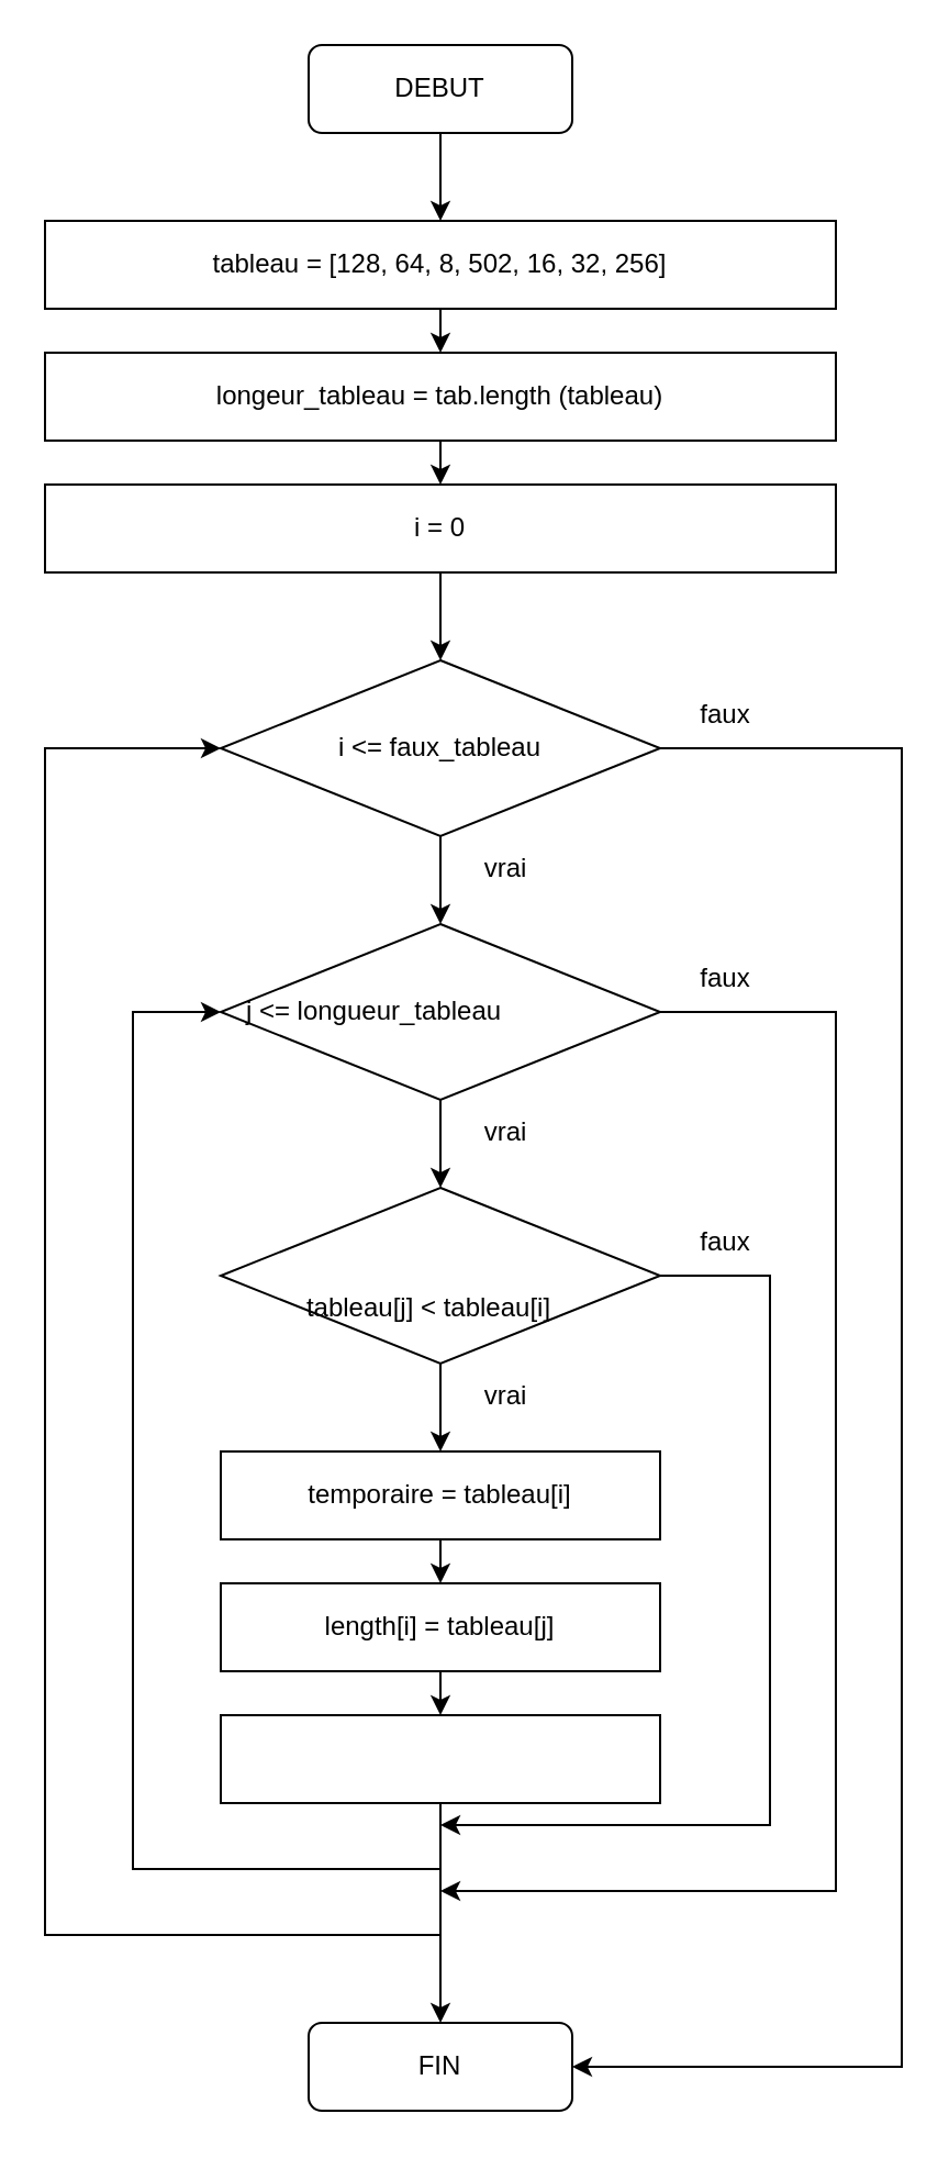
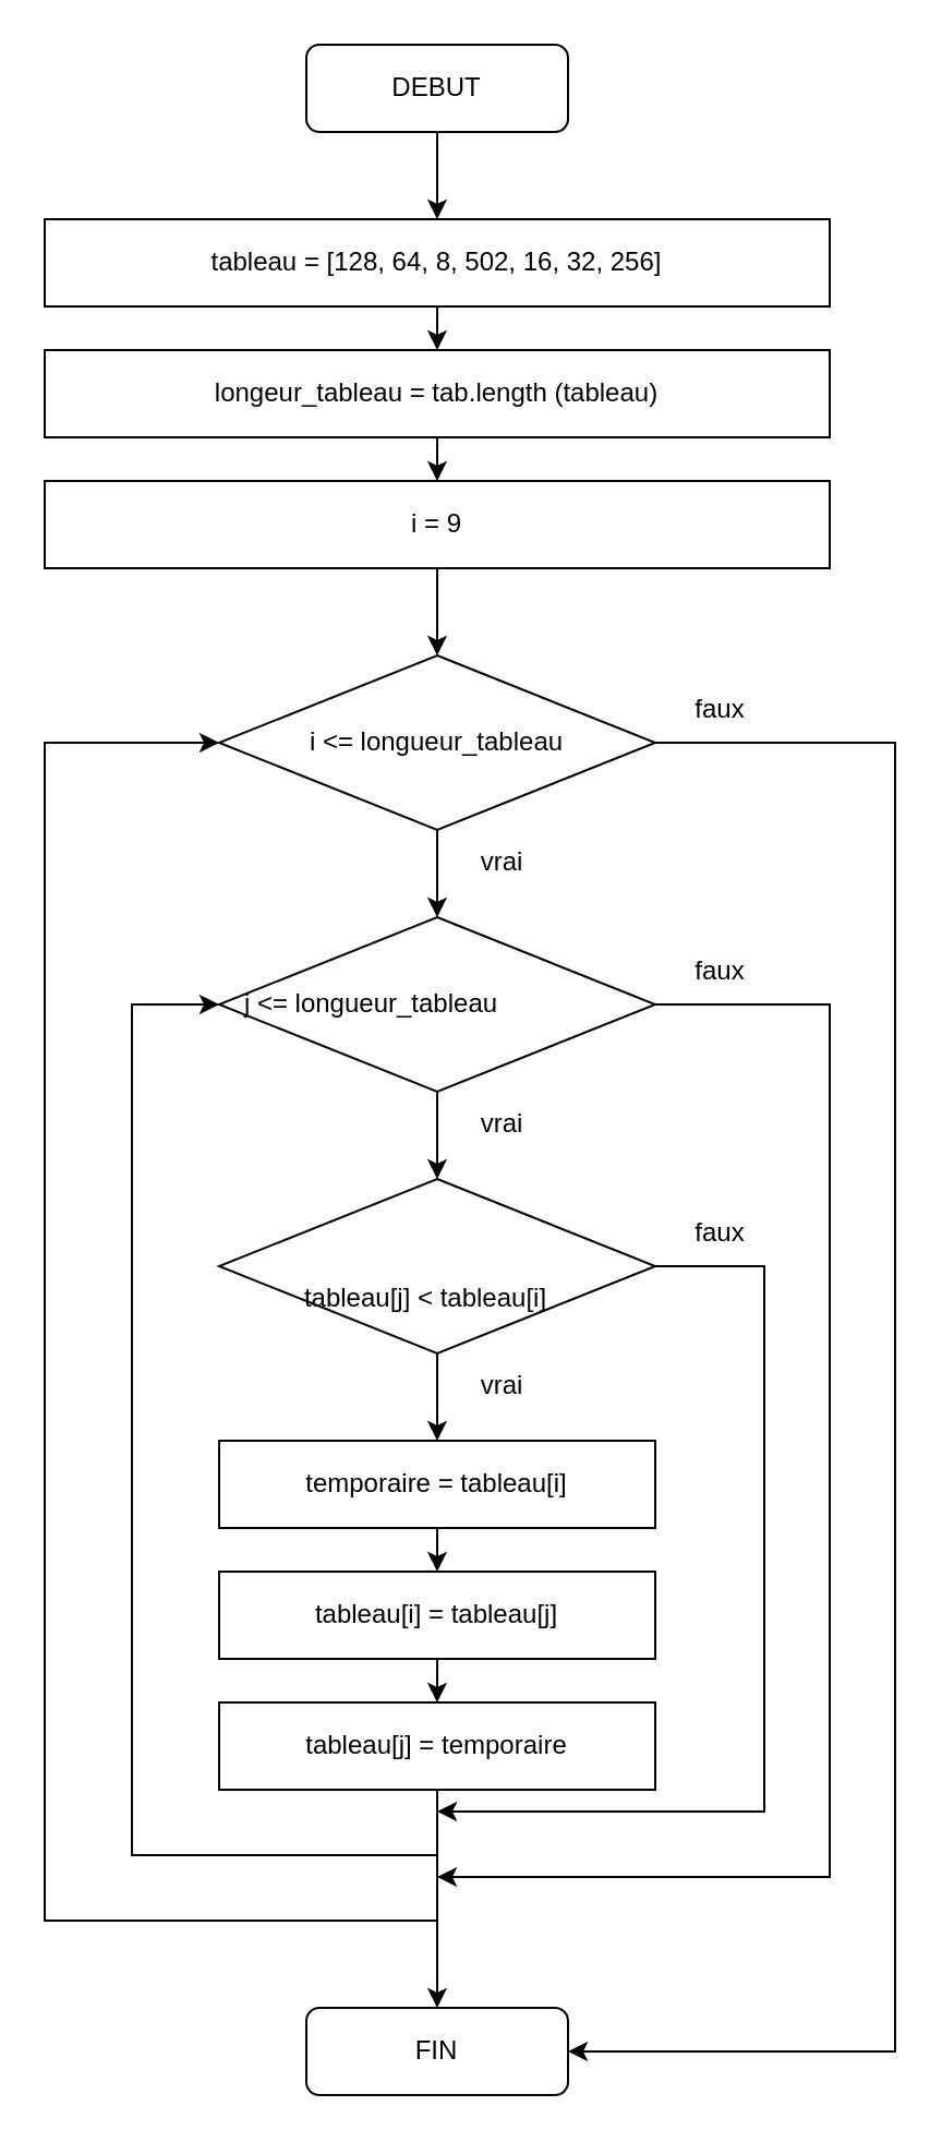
  <mxCell id="0" />
  <mxCell id="1" parent="0" />
  <mxCell id="2" value="" style="rounded=1;whiteSpace=wrap;html=1;fillColor=none;" parent="1" vertex="1"><mxGeometry x="140" y="20" width="120" height="40" as="geometry" /></mxCell>
  <mxCell id="3" value="DEBUT" style="text;html=1;strokeColor=none;fillColor=none;align=center;verticalAlign=middle;whiteSpace=wrap;rounded=0;" parent="1" vertex="1"><mxGeometry x="150" y="25" width="100" height="30" as="geometry" /></mxCell>
  <mxCell id="4" value="" style="rounded=0;whiteSpace=wrap;html=1;fillColor=none;" parent="1" vertex="1"><mxGeometry x="20" y="100" width="360" height="40" as="geometry" /></mxCell>
  <mxCell id="5" value="tableau = [128, 64, 8, 502, 16, 32, 256]" style="text;html=1;strokeColor=none;fillColor=none;align=center;verticalAlign=middle;whiteSpace=wrap;rounded=0;" parent="1" vertex="1"><mxGeometry x="30" y="105" width="340" height="30" as="geometry" /></mxCell>
  <mxCell id="6" value="" style="rounded=0;whiteSpace=wrap;html=1;fillColor=none;" parent="1" vertex="1"><mxGeometry x="20" y="160" width="360" height="40" as="geometry" /></mxCell>
  <mxCell id="7" value="longeur_tableau = tab.length (tableau)" style="text;html=1;strokeColor=none;fillColor=none;align=center;verticalAlign=middle;whiteSpace=wrap;rounded=0;" parent="1" vertex="1"><mxGeometry x="30" y="165" width="340" height="30" as="geometry" /></mxCell>
  <mxCell id="8" style="edgeStyle=orthogonalEdgeStyle;rounded=0;orthogonalLoop=1;jettySize=auto;html=1;exitX=1;exitY=0.5;exitDx=0;exitDy=0;entryX=1;entryY=0.5;entryDx=0;entryDy=0;" parent="1" source="9" edge="1" target="24"><mxGeometry relative="1" as="geometry"><mxPoint x="200" y="890" as="targetPoint" /><Array as="points"><mxPoint x="410" y="340" /><mxPoint x="410" y="940" /></Array></mxGeometry></mxCell>
  <mxCell id="9" value="" style="rhombus;whiteSpace=wrap;html=1;fillColor=none;" parent="1" vertex="1"><mxGeometry x="100" y="300" width="200" height="80" as="geometry" /></mxCell>
  <mxCell id="10" value="" style="rounded=0;whiteSpace=wrap;html=1;fillColor=none;" parent="1" vertex="1"><mxGeometry x="20" y="220" width="360" height="40" as="geometry" /></mxCell>
- <mxCell id="11" value="i = 0" style="text;html=1;strokeColor=none;fillColor=none;align=center;verticalAlign=middle;whiteSpace=wrap;rounded=0;" parent="1" vertex="1"><mxGeometry x="30" y="225" width="340" height="30" as="geometry" /></mxCell>
- <mxCell id="12" value="i &amp;lt;=&amp;nbsp;faux_tableau" style="text;html=1;strokeColor=none;fillColor=none;align=center;verticalAlign=middle;whiteSpace=wrap;rounded=0;" parent="1" vertex="1"><mxGeometry x="140" y="325" width="120" height="30" as="geometry" /></mxCell>
+ <mxCell id="11" value="i = 9" style="text;html=1;strokeColor=none;fillColor=none;align=center;verticalAlign=middle;whiteSpace=wrap;rounded=0;" parent="1" vertex="1"><mxGeometry x="30" y="225" width="340" height="30" as="geometry" /></mxCell>
+ <mxCell id="12" value="i &amp;lt;=&amp;nbsp;longueur_tableau" style="text;html=1;strokeColor=none;fillColor=none;align=center;verticalAlign=middle;whiteSpace=wrap;rounded=0;" parent="1" vertex="1"><mxGeometry x="140" y="325" width="120" height="30" as="geometry" /></mxCell>
  <mxCell id="13" value="" style="rhombus;whiteSpace=wrap;html=1;fillColor=none;" parent="1" vertex="1"><mxGeometry x="100" y="420" width="200" height="80" as="geometry" /></mxCell>
  <mxCell id="14" value="j &amp;lt;=&amp;nbsp;longueur_tableau" style="text;html=1;strokeColor=none;fillColor=none;align=center;verticalAlign=middle;whiteSpace=wrap;rounded=0;" parent="1" vertex="1"><mxGeometry x="110" y="445" width="120" height="30" as="geometry" /></mxCell>
  <mxCell id="15" style="edgeStyle=orthogonalEdgeStyle;rounded=0;orthogonalLoop=1;jettySize=auto;html=1;exitX=1;exitY=0.5;exitDx=0;exitDy=0;" parent="1" source="16" edge="1"><mxGeometry relative="1" as="geometry"><mxPoint x="200" y="830" as="targetPoint" /><Array as="points"><mxPoint x="350" y="580" /><mxPoint x="350" y="830" /></Array></mxGeometry></mxCell>
  <mxCell id="16" value="" style="rhombus;whiteSpace=wrap;html=1;fillColor=none;" parent="1" vertex="1"><mxGeometry x="100" y="540" width="200" height="80" as="geometry" /></mxCell>
  <mxCell id="17" value="tableau[j] &amp;lt; tableau[i]" style="text;html=1;strokeColor=none;fillColor=none;align=center;verticalAlign=middle;whiteSpace=wrap;rounded=0;" parent="1" vertex="1"><mxGeometry x="135" y="580" width="120" height="30" as="geometry" /></mxCell>
  <mxCell id="18" value="" style="rounded=0;whiteSpace=wrap;html=1;fillColor=none;" parent="1" vertex="1"><mxGeometry x="100" y="660" width="200" height="40" as="geometry" /></mxCell>
  <mxCell id="19" value="temporaire = tableau[i]" style="text;html=1;strokeColor=none;fillColor=none;align=center;verticalAlign=middle;whiteSpace=wrap;rounded=0;" parent="1" vertex="1"><mxGeometry x="110" y="665" width="180" height="30" as="geometry" /></mxCell>
  <mxCell id="20" value="" style="rounded=0;whiteSpace=wrap;html=1;fillColor=none;" parent="1" vertex="1"><mxGeometry x="100" y="720" width="200" height="40" as="geometry" /></mxCell>
- <mxCell id="21" value="length[i] = tableau[j]" style="text;html=1;strokeColor=none;fillColor=none;align=center;verticalAlign=middle;whiteSpace=wrap;rounded=0;" parent="1" vertex="1"><mxGeometry x="110" y="725" width="180" height="30" as="geometry" /></mxCell>
+ <mxCell id="21" value="tableau[i] = tableau[j]" style="text;html=1;strokeColor=none;fillColor=none;align=center;verticalAlign=middle;whiteSpace=wrap;rounded=0;" parent="1" vertex="1"><mxGeometry x="110" y="725" width="180" height="30" as="geometry" /></mxCell>
  <mxCell id="22" value="" style="rounded=0;whiteSpace=wrap;html=1;fillColor=none;" parent="1" vertex="1"><mxGeometry x="100" y="780" width="200" height="40" as="geometry" /></mxCell>
+ <mxCell id="23" value="tableau[j] = temporaire" style="text;html=1;strokeColor=none;fillColor=none;align=center;verticalAlign=middle;whiteSpace=wrap;rounded=0;" parent="1" vertex="1"><mxGeometry x="110" y="785" width="180" height="30" as="geometry" /></mxCell>
  <mxCell id="24" value="" style="rounded=1;whiteSpace=wrap;html=1;fillColor=none;" parent="1" vertex="1"><mxGeometry x="140" y="920" width="120" height="40" as="geometry" /></mxCell>
  <mxCell id="25" value="FIN" style="text;html=1;strokeColor=none;fillColor=none;align=center;verticalAlign=middle;whiteSpace=wrap;rounded=0;" parent="1" vertex="1"><mxGeometry x="170" y="925" width="60" height="30" as="geometry" /></mxCell>
  <mxCell id="26" value="" style="endArrow=classic;html=1;rounded=0;exitX=0.5;exitY=1;exitDx=0;exitDy=0;entryX=0.5;entryY=0;entryDx=0;entryDy=0;" parent="1" source="4" target="6" edge="1"><mxGeometry width="50" height="50" relative="1" as="geometry"><mxPoint x="170" y="180" as="sourcePoint" /><mxPoint x="220" y="130" as="targetPoint" /></mxGeometry></mxCell>
  <mxCell id="27" value="" style="endArrow=classic;html=1;rounded=0;entryX=0.5;entryY=0;entryDx=0;entryDy=0;exitX=0.5;exitY=1;exitDx=0;exitDy=0;" parent="1" source="6" target="10" edge="1"><mxGeometry width="50" height="50" relative="1" as="geometry"><mxPoint x="170" y="250" as="sourcePoint" /><mxPoint x="220" y="200" as="targetPoint" /></mxGeometry></mxCell>
  <mxCell id="28" value="" style="endArrow=classic;html=1;rounded=0;exitX=0.5;exitY=1;exitDx=0;exitDy=0;entryX=0.5;entryY=0;entryDx=0;entryDy=0;" parent="1" source="10" target="9" edge="1"><mxGeometry width="50" height="50" relative="1" as="geometry"><mxPoint x="170" y="250" as="sourcePoint" /><mxPoint x="220" y="200" as="targetPoint" /></mxGeometry></mxCell>
  <mxCell id="29" value="" style="endArrow=classic;html=1;rounded=0;exitX=0.5;exitY=1;exitDx=0;exitDy=0;entryX=0.5;entryY=0;entryDx=0;entryDy=0;" parent="1" source="9" target="13" edge="1"><mxGeometry width="50" height="50" relative="1" as="geometry"><mxPoint x="190" y="390" as="sourcePoint" /><mxPoint x="220" y="330" as="targetPoint" /></mxGeometry></mxCell>
  <mxCell id="30" value="" style="endArrow=classic;html=1;rounded=0;exitX=0.5;exitY=1;exitDx=0;exitDy=0;entryX=0.5;entryY=0;entryDx=0;entryDy=0;" parent="1" source="13" target="16" edge="1"><mxGeometry width="50" height="50" relative="1" as="geometry"><mxPoint x="170" y="380" as="sourcePoint" /><mxPoint x="220" y="330" as="targetPoint" /></mxGeometry></mxCell>
  <mxCell id="31" value="" style="endArrow=classic;html=1;rounded=0;exitX=0.5;exitY=1;exitDx=0;exitDy=0;entryX=0.5;entryY=0;entryDx=0;entryDy=0;" parent="1" source="16" target="18" edge="1"><mxGeometry width="50" height="50" relative="1" as="geometry"><mxPoint x="170" y="510" as="sourcePoint" /><mxPoint x="220" y="460" as="targetPoint" /></mxGeometry></mxCell>
  <mxCell id="32" value="" style="endArrow=classic;html=1;rounded=0;exitX=0.5;exitY=1;exitDx=0;exitDy=0;entryX=0.5;entryY=0;entryDx=0;entryDy=0;" parent="1" source="18" target="20" edge="1"><mxGeometry width="50" height="50" relative="1" as="geometry"><mxPoint x="170" y="700" as="sourcePoint" /><mxPoint x="220" y="650" as="targetPoint" /></mxGeometry></mxCell>
  <mxCell id="33" value="" style="endArrow=classic;html=1;rounded=0;exitX=0.5;exitY=1;exitDx=0;exitDy=0;entryX=0.5;entryY=0;entryDx=0;entryDy=0;" parent="1" source="20" target="22" edge="1"><mxGeometry width="50" height="50" relative="1" as="geometry"><mxPoint x="170" y="700" as="sourcePoint" /><mxPoint x="220" y="650" as="targetPoint" /></mxGeometry></mxCell>
  <mxCell id="34" value="" style="endArrow=classic;html=1;rounded=0;exitX=0.5;exitY=1;exitDx=0;exitDy=0;entryX=0.5;entryY=0;entryDx=0;entryDy=0;" parent="1" source="22" target="24" edge="1"><mxGeometry width="50" height="50" relative="1" as="geometry"><mxPoint x="170" y="830" as="sourcePoint" /><mxPoint x="220" y="780" as="targetPoint" /></mxGeometry></mxCell>
  <mxCell id="35" value="vrai" style="text;html=1;strokeColor=none;fillColor=none;align=center;verticalAlign=middle;whiteSpace=wrap;rounded=0;" parent="1" vertex="1"><mxGeometry x="200" y="380" width="60" height="30" as="geometry" /></mxCell>
  <mxCell id="36" value="vrai" style="text;html=1;strokeColor=none;fillColor=none;align=center;verticalAlign=middle;whiteSpace=wrap;rounded=0;" parent="1" vertex="1"><mxGeometry x="200" y="500" width="60" height="30" as="geometry" /></mxCell>
  <mxCell id="37" value="vrai" style="text;html=1;strokeColor=none;fillColor=none;align=center;verticalAlign=middle;whiteSpace=wrap;rounded=0;" parent="1" vertex="1"><mxGeometry x="200" y="620" width="60" height="30" as="geometry" /></mxCell>
  <mxCell id="38" value="" style="endArrow=classic;html=1;rounded=0;entryX=0;entryY=0.5;entryDx=0;entryDy=0;" parent="1" target="9" edge="1"><mxGeometry width="50" height="50" relative="1" as="geometry"><mxPoint x="200" y="880" as="sourcePoint" /><mxPoint x="20" y="340" as="targetPoint" /><Array as="points"><mxPoint x="20" y="880" /><mxPoint x="20" y="340" /></Array></mxGeometry></mxCell>
  <mxCell id="39" value="" style="endArrow=classic;html=1;rounded=0;exitX=1;exitY=0.5;exitDx=0;exitDy=0;" parent="1" source="13" edge="1"><mxGeometry width="50" height="50" relative="1" as="geometry"><mxPoint x="140" y="670" as="sourcePoint" /><mxPoint x="200" y="860" as="targetPoint" /><Array as="points"><mxPoint x="380" y="460" /><mxPoint x="380" y="860" /><mxPoint x="200" y="860" /></Array></mxGeometry></mxCell>
  <mxCell id="40" value="" style="endArrow=classic;html=1;rounded=0;entryX=0;entryY=0.5;entryDx=0;entryDy=0;" parent="1" target="13" edge="1"><mxGeometry width="50" height="50" relative="1" as="geometry"><mxPoint x="200" y="850" as="sourcePoint" /><mxPoint x="60" y="460" as="targetPoint" /><Array as="points"><mxPoint x="60" y="850" /><mxPoint x="60" y="460" /></Array></mxGeometry></mxCell>
  <mxCell id="41" value="faux" style="text;html=1;strokeColor=none;fillColor=none;align=center;verticalAlign=middle;whiteSpace=wrap;rounded=0;" parent="1" vertex="1"><mxGeometry x="300" y="430" width="60" height="30" as="geometry" /></mxCell>
  <mxCell id="42" value="faux" style="text;html=1;strokeColor=none;fillColor=none;align=center;verticalAlign=middle;whiteSpace=wrap;rounded=0;" parent="1" vertex="1"><mxGeometry x="300" y="550" width="60" height="30" as="geometry" /></mxCell>
  <mxCell id="43" value="faux" style="text;html=1;strokeColor=none;fillColor=none;align=center;verticalAlign=middle;whiteSpace=wrap;rounded=0;" parent="1" vertex="1"><mxGeometry x="300" y="310" width="60" height="30" as="geometry" /></mxCell>
  <mxCell id="44" value="" style="endArrow=classic;html=1;rounded=0;exitX=0.5;exitY=1;exitDx=0;exitDy=0;" parent="1" source="2" edge="1"><mxGeometry width="50" height="50" relative="1" as="geometry"><mxPoint x="140" y="200" as="sourcePoint" /><mxPoint x="200" y="100" as="targetPoint" /></mxGeometry></mxCell>
